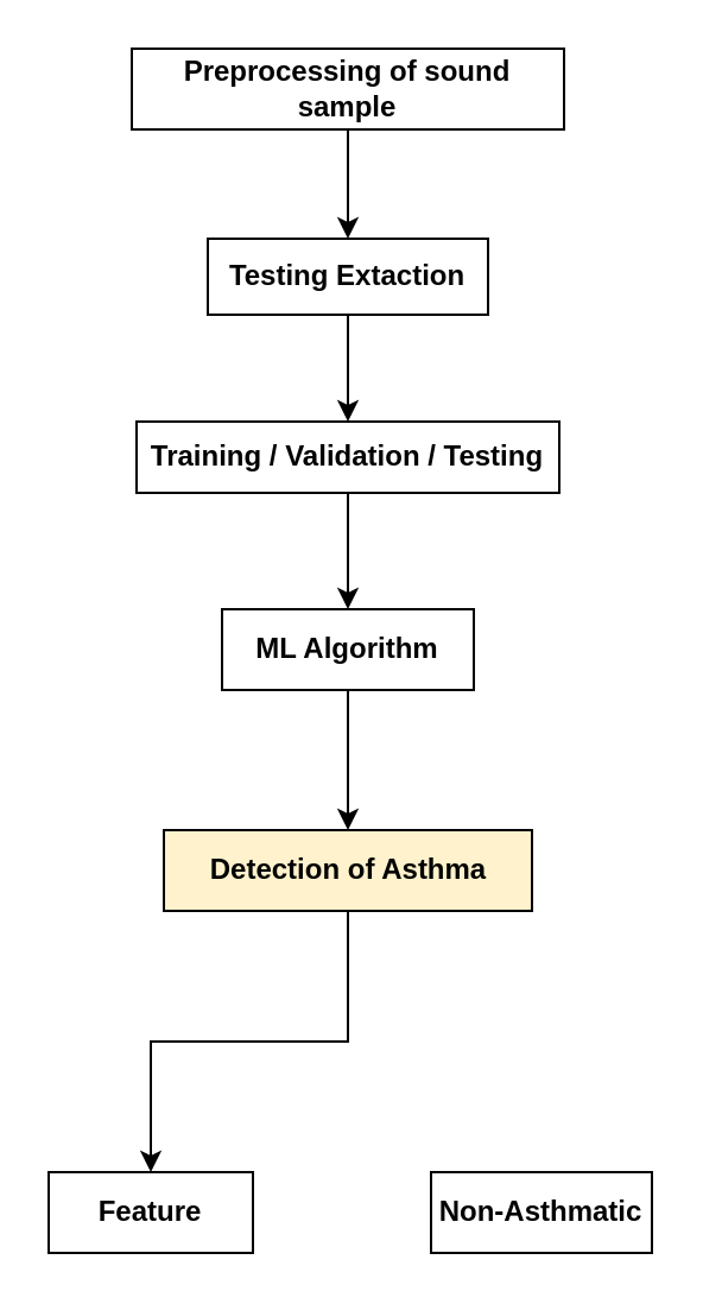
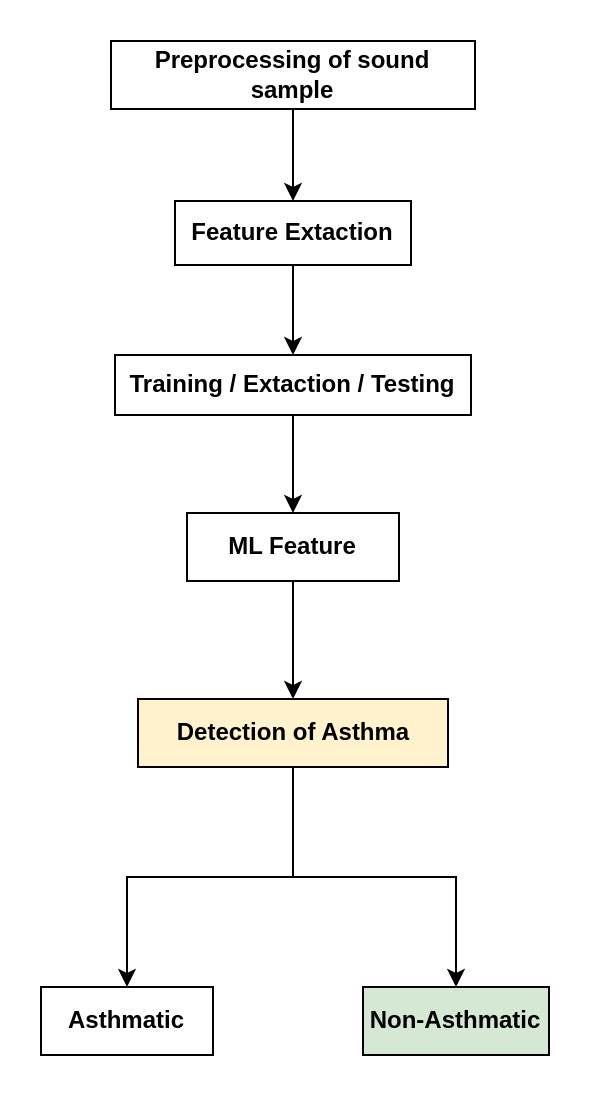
  <mxCell id="0" />
  <mxCell id="1" parent="0" />
  <mxCell id="2" style="edgeStyle=orthogonalEdgeStyle;rounded=0;orthogonalLoop=1;jettySize=auto;html=1;exitX=0.5;exitY=1;exitDx=0;exitDy=0;entryX=0.5;entryY=0;entryDx=0;entryDy=0;" edge="1" parent="1" source="3" target="5"><mxGeometry relative="1" as="geometry" /></mxCell>
  <mxCell id="3" value="&lt;span&gt;Preprocessing of sound sample&lt;/span&gt;" style="rounded=0;whiteSpace=wrap;html=1;fontStyle=1" parent="1" vertex="1"><mxGeometry x="55" y="20" width="182" height="34" as="geometry" /></mxCell>
  <mxCell id="4" style="edgeStyle=orthogonalEdgeStyle;rounded=0;orthogonalLoop=1;jettySize=auto;html=1;exitX=0.5;exitY=1;exitDx=0;exitDy=0;entryX=0.5;entryY=0;entryDx=0;entryDy=0;" edge="1" parent="1" source="5" target="14"><mxGeometry relative="1" as="geometry" /></mxCell>
- <mxCell id="5" value="&lt;b&gt;Testing Extaction&lt;/b&gt;" style="rounded=0;whiteSpace=wrap;html=1;" parent="1" vertex="1"><mxGeometry x="87" y="100" width="118" height="32" as="geometry" /></mxCell>
+ <mxCell id="5" value="&lt;b&gt;Feature Extaction&lt;/b&gt;" style="rounded=0;whiteSpace=wrap;html=1;" parent="1" vertex="1"><mxGeometry x="87" y="100" width="118" height="32" as="geometry" /></mxCell>
  <mxCell id="6" style="edgeStyle=orthogonalEdgeStyle;rounded=0;orthogonalLoop=1;jettySize=auto;html=1;exitX=0.5;exitY=1;exitDx=0;exitDy=0;entryX=0.5;entryY=0;entryDx=0;entryDy=0;" parent="1" source="7" target="10" edge="1"><mxGeometry relative="1" as="geometry"><mxPoint x="144.5" y="289" as="targetPoint" /></mxGeometry></mxCell>
- <mxCell id="7" value="&lt;b&gt;ML Algorithm&lt;/b&gt;" style="rounded=0;whiteSpace=wrap;html=1;" parent="1" vertex="1"><mxGeometry x="93" y="256" width="106" height="34" as="geometry" /></mxCell>
+ <mxCell id="7" value="&lt;b&gt;ML Feature&lt;/b&gt;" style="rounded=0;whiteSpace=wrap;html=1;" parent="1" vertex="1"><mxGeometry x="93" y="256" width="106" height="34" as="geometry" /></mxCell>
  <mxCell id="8" style="edgeStyle=orthogonalEdgeStyle;rounded=0;orthogonalLoop=1;jettySize=auto;html=1;exitX=0.5;exitY=1;exitDx=0;exitDy=0;entryX=0.5;entryY=0;entryDx=0;entryDy=0;" parent="1" source="10" target="11" edge="1"><mxGeometry relative="1" as="geometry" /></mxCell>
+ <mxCell id="9" style="edgeStyle=orthogonalEdgeStyle;rounded=0;orthogonalLoop=1;jettySize=auto;html=1;exitX=0.5;exitY=1;exitDx=0;exitDy=0;entryX=0.5;entryY=0;entryDx=0;entryDy=0;" parent="1" source="10" target="12" edge="1"><mxGeometry relative="1" as="geometry" /></mxCell>
  <mxCell id="10" value="&lt;b&gt;Detection of Asthma&lt;/b&gt;" style="rounded=0;whiteSpace=wrap;html=1;fillColor=#fff2cc;" parent="1" vertex="1"><mxGeometry x="68.5" y="349" width="155" height="34" as="geometry" /></mxCell>
- <mxCell id="11" value="&lt;b&gt;Feature&lt;/b&gt;" style="rounded=0;whiteSpace=wrap;html=1;" parent="1" vertex="1"><mxGeometry x="20" y="493" width="86" height="34" as="geometry" /></mxCell>
- <mxCell id="12" value="&lt;b&gt;Non-Asthmatic&lt;/b&gt;" style="rounded=0;whiteSpace=wrap;html=1;" parent="1" vertex="1"><mxGeometry x="181" y="493" width="93" height="34" as="geometry" /></mxCell>
+ <mxCell id="11" value="&lt;b&gt;Asthmatic&lt;/b&gt;" style="rounded=0;whiteSpace=wrap;html=1;" parent="1" vertex="1"><mxGeometry x="20" y="493" width="86" height="34" as="geometry" /></mxCell>
+ <mxCell id="12" value="&lt;b&gt;Non-Asthmatic&lt;/b&gt;" style="rounded=0;whiteSpace=wrap;html=1;fillColor=#d5e8d4;" parent="1" vertex="1"><mxGeometry x="181" y="493" width="93" height="34" as="geometry" /></mxCell>
  <mxCell id="13" style="edgeStyle=orthogonalEdgeStyle;rounded=0;orthogonalLoop=1;jettySize=auto;html=1;exitX=0.5;exitY=1;exitDx=0;exitDy=0;entryX=0.5;entryY=0;entryDx=0;entryDy=0;" edge="1" parent="1" source="14" target="7"><mxGeometry relative="1" as="geometry" /></mxCell>
- <mxCell id="14" value="&lt;b&gt;Training / Validation / Testing&lt;/b&gt;" style="rounded=0;whiteSpace=wrap;html=1;" vertex="1" parent="1"><mxGeometry x="57" y="177" width="178" height="30" as="geometry" /></mxCell>
+ <mxCell id="14" value="&lt;b&gt;Training / Extaction / Testing&lt;/b&gt;" style="rounded=0;whiteSpace=wrap;html=1;" vertex="1" parent="1"><mxGeometry x="57" y="177" width="178" height="30" as="geometry" /></mxCell>
